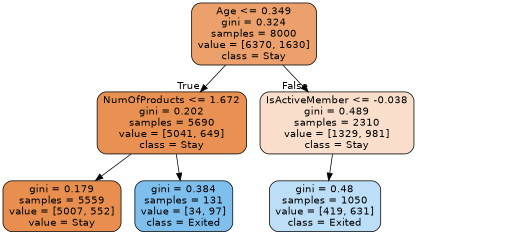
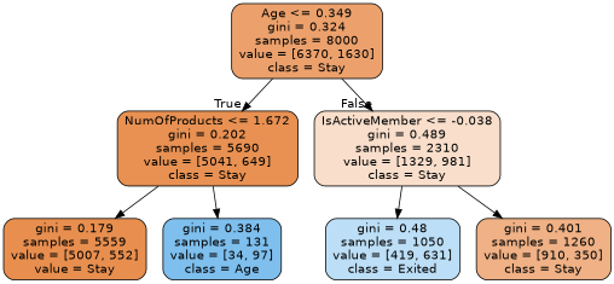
  digraph {
    node [color=black fontname=helvetica shape=box style="filled, rounded"]
    edge [fontname=helvetica]
    n1 [fillcolor="#eca16c" label="Age <= 0.349\ngini = 0.324\nsamples = 8000\nvalue = [6370, 1630]\nclass = Stay"]
    n2 [fillcolor="#e89152" label="NumOfProducts <= 1.672\ngini = 0.202\nsamples = 5690\nvalue = [5041, 649]\nclass = Stay"]
    n3 [fillcolor="#f8decb" label="IsActiveMember <= -0.038\ngini = 0.489\nsamples = 2310\nvalue = [1329, 981]\nclass = Stay"]
    n4 [fillcolor="#e88f4f" label="gini = 0.179\nsamples = 5559\nvalue = [5007, 552]\nvalue = Stay"]
-   n5 [fillcolor="#7ebfee" label="gini = 0.384\nsamples = 131\nvalue = [34, 97]\nclass = Exited"]
+   n5 [fillcolor="#7ebfee" label="gini = 0.384\nsamples = 131\nvalue = [34, 97]\nclass = Age"]
    n6 [fillcolor="#bcdef6" label="gini = 0.48\nsamples = 1050\nvalue = [419, 631]\nclass = Exited"]
+   n7 [fillcolor="#efb185" label="gini = 0.401\nsamples = 1260\nvalue = [910, 350]\nclass = Stay"]
    n1 -> n2 [headlabel=True labelangle=45 labeldistance=2.5]
    n1 -> n3 [headlabel=False labelangle=-45 labeldistance=2.5]
    n2 -> n4
    n2 -> n5
    n3 -> n6
+   n3 -> n7
  }
